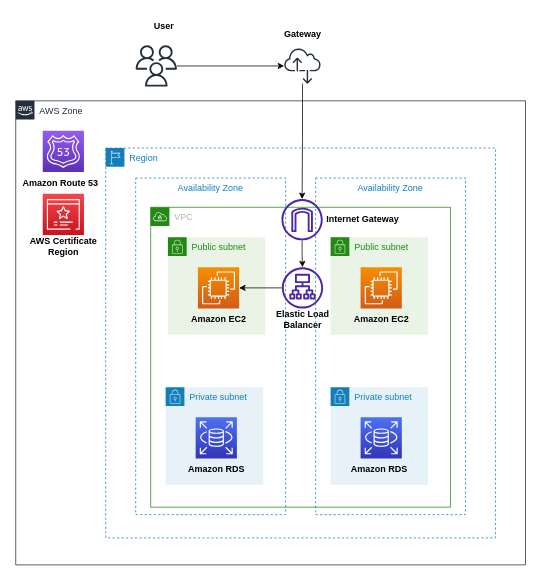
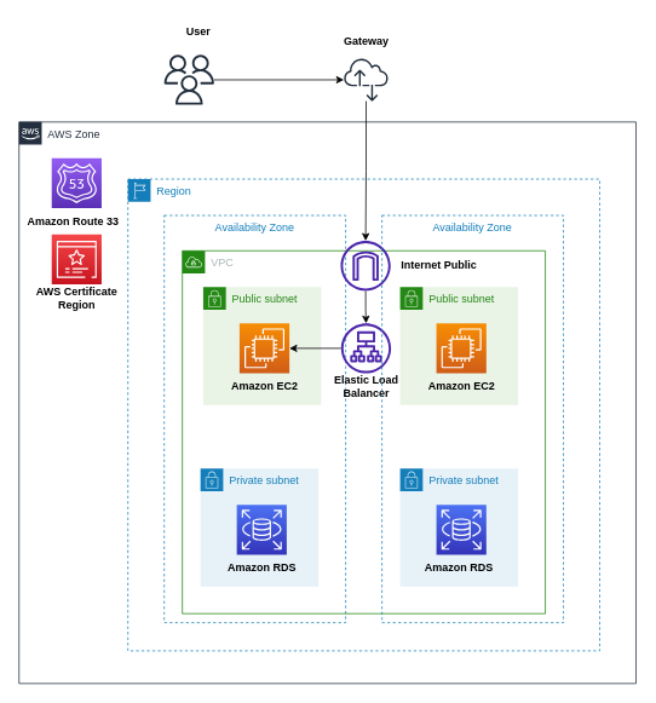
  <mxCell id="0" />
  <mxCell id="1" parent="0" />
  <mxCell id="2" value="AWS Zone" style="points=[[0,0],[0.25,0],[0.5,0],[0.75,0],[1,0],[1,0.25],[1,0.5],[1,0.75],[1,1],[0.75,1],[0.5,1],[0.25,1],[0,1],[0,0.75],[0,0.5],[0,0.25]];outlineConnect=0;gradientColor=none;html=1;whiteSpace=wrap;fontSize=12;fontStyle=0;container=1;pointerEvents=0;collapsible=0;recursiveResize=0;shape=mxgraph.aws4.group;grIcon=mxgraph.aws4.group_aws_cloud_alt;strokeColor=#232F3E;fillColor=none;verticalAlign=top;align=left;spacingLeft=30;fontColor=#232F3E;dashed=0;" parent="1" vertex="1"><mxGeometry x="20" y="134" width="680" height="619" as="geometry" /></mxCell>
  <mxCell id="3" value="Region" style="points=[[0,0],[0.25,0],[0.5,0],[0.75,0],[1,0],[1,0.25],[1,0.5],[1,0.75],[1,1],[0.75,1],[0.5,1],[0.25,1],[0,1],[0,0.75],[0,0.5],[0,0.25]];outlineConnect=0;gradientColor=none;html=1;whiteSpace=wrap;fontSize=12;fontStyle=0;container=1;pointerEvents=0;collapsible=0;recursiveResize=0;shape=mxgraph.aws4.group;grIcon=mxgraph.aws4.group_region;strokeColor=#147EBA;fillColor=none;verticalAlign=top;align=left;spacingLeft=30;fontColor=#147EBA;dashed=1;" parent="2" vertex="1"><mxGeometry x="120" y="63" width="520" height="520" as="geometry" /></mxCell>
  <mxCell id="4" value="Availability Zone" style="fillColor=none;strokeColor=#147EBA;dashed=1;verticalAlign=top;fontStyle=0;fontColor=#147EBA;whiteSpace=wrap;html=1;" parent="3" vertex="1"><mxGeometry x="40" y="40" width="200" height="449" as="geometry" /></mxCell>
  <mxCell id="5" value="VPC" style="points=[[0,0],[0.25,0],[0.5,0],[0.75,0],[1,0],[1,0.25],[1,0.5],[1,0.75],[1,1],[0.75,1],[0.5,1],[0.25,1],[0,1],[0,0.75],[0,0.5],[0,0.25]];outlineConnect=0;gradientColor=none;html=1;whiteSpace=wrap;fontSize=12;fontStyle=0;container=1;pointerEvents=0;collapsible=0;recursiveResize=0;shape=mxgraph.aws4.group;grIcon=mxgraph.aws4.group_vpc;strokeColor=#248814;fillColor=none;verticalAlign=top;align=left;spacingLeft=30;fontColor=#AAB7B8;dashed=0;" parent="3" vertex="1"><mxGeometry x="60" y="79" width="400" height="400" as="geometry" /></mxCell>
  <mxCell id="6" value="" style="edgeStyle=orthogonalEdgeStyle;rounded=0;orthogonalLoop=1;jettySize=auto;html=1;" parent="5" source="7" target="8" edge="1"><mxGeometry relative="1" as="geometry" /></mxCell>
  <mxCell id="7" value="" style="sketch=0;outlineConnect=0;fontColor=#232F3E;gradientColor=none;fillColor=#4D27AA;strokeColor=none;dashed=0;verticalLabelPosition=bottom;verticalAlign=top;align=center;html=1;fontSize=12;fontStyle=0;aspect=fixed;pointerEvents=1;shape=mxgraph.aws4.internet_gateway;" parent="5" vertex="1"><mxGeometry x="174.5" y="-11" width="55" height="55" as="geometry" /></mxCell>
  <mxCell id="8" value="" style="sketch=0;outlineConnect=0;fontColor=#232F3E;gradientColor=none;fillColor=#4D27AA;strokeColor=none;dashed=0;verticalLabelPosition=bottom;verticalAlign=top;align=center;html=1;fontSize=12;fontStyle=0;aspect=fixed;pointerEvents=1;shape=mxgraph.aws4.application_load_balancer;" parent="5" vertex="1"><mxGeometry x="175" y="80" width="55" height="55" as="geometry" /></mxCell>
  <mxCell id="9" value="&lt;b&gt;Elastic Load Balancer&lt;/b&gt;" style="text;html=1;strokeColor=none;fillColor=none;align=center;verticalAlign=middle;whiteSpace=wrap;rounded=0;" parent="5" vertex="1"><mxGeometry x="145.75" y="135" width="113.5" height="30" as="geometry" /></mxCell>
  <mxCell id="10" value="Availability Zone" style="fillColor=none;strokeColor=#147EBA;dashed=1;verticalAlign=top;fontStyle=0;fontColor=#147EBA;whiteSpace=wrap;html=1;" parent="3" vertex="1"><mxGeometry x="280" y="40" width="200" height="449" as="geometry" /></mxCell>
  <mxCell id="11" value="Private subnet" style="points=[[0,0],[0.25,0],[0.5,0],[0.75,0],[1,0],[1,0.25],[1,0.5],[1,0.75],[1,1],[0.75,1],[0.5,1],[0.25,1],[0,1],[0,0.75],[0,0.5],[0,0.25]];outlineConnect=0;gradientColor=none;html=1;whiteSpace=wrap;fontSize=12;fontStyle=0;container=1;pointerEvents=0;collapsible=0;recursiveResize=0;shape=mxgraph.aws4.group;grIcon=mxgraph.aws4.group_security_group;grStroke=0;strokeColor=#147EBA;fillColor=#E6F2F8;verticalAlign=top;align=left;spacingLeft=30;fontColor=#147EBA;dashed=0;" parent="3" vertex="1"><mxGeometry x="80" y="319" width="130" height="130" as="geometry" /></mxCell>
  <mxCell id="12" value="" style="sketch=0;points=[[0,0,0],[0.25,0,0],[0.5,0,0],[0.75,0,0],[1,0,0],[0,1,0],[0.25,1,0],[0.5,1,0],[0.75,1,0],[1,1,0],[0,0.25,0],[0,0.5,0],[0,0.75,0],[1,0.25,0],[1,0.5,0],[1,0.75,0]];outlineConnect=0;fontColor=#232F3E;gradientColor=#4D72F3;gradientDirection=north;fillColor=#3334B9;strokeColor=#ffffff;dashed=0;verticalLabelPosition=bottom;verticalAlign=top;align=center;html=1;fontSize=12;fontStyle=0;aspect=fixed;shape=mxgraph.aws4.resourceIcon;resIcon=mxgraph.aws4.rds;" parent="11" vertex="1"><mxGeometry x="40" y="40" width="55" height="55" as="geometry" /></mxCell>
  <mxCell id="13" value="&lt;b&gt;Amazon RDS&lt;/b&gt;" style="text;html=1;strokeColor=none;fillColor=none;align=center;verticalAlign=middle;whiteSpace=wrap;rounded=0;" parent="11" vertex="1"><mxGeometry x="10.75" y="95" width="113.5" height="30" as="geometry" /></mxCell>
  <mxCell id="14" value="Public subnet" style="points=[[0,0],[0.25,0],[0.5,0],[0.75,0],[1,0],[1,0.25],[1,0.5],[1,0.75],[1,1],[0.75,1],[0.5,1],[0.25,1],[0,1],[0,0.75],[0,0.5],[0,0.25]];outlineConnect=0;gradientColor=none;html=1;whiteSpace=wrap;fontSize=12;fontStyle=0;container=1;pointerEvents=0;collapsible=0;recursiveResize=0;shape=mxgraph.aws4.group;grIcon=mxgraph.aws4.group_security_group;grStroke=0;strokeColor=#248814;fillColor=#E9F3E6;verticalAlign=top;align=left;spacingLeft=30;fontColor=#248814;dashed=0;" parent="3" vertex="1"><mxGeometry x="300" y="119" width="130" height="130" as="geometry" /></mxCell>
  <mxCell id="15" value="" style="sketch=0;points=[[0,0,0],[0.25,0,0],[0.5,0,0],[0.75,0,0],[1,0,0],[0,1,0],[0.25,1,0],[0.5,1,0],[0.75,1,0],[1,1,0],[0,0.25,0],[0,0.5,0],[0,0.75,0],[1,0.25,0],[1,0.5,0],[1,0.75,0]];outlineConnect=0;fontColor=#232F3E;gradientColor=#F78E04;gradientDirection=north;fillColor=#D05C17;strokeColor=#ffffff;dashed=0;verticalLabelPosition=bottom;verticalAlign=top;align=center;html=1;fontSize=12;fontStyle=0;aspect=fixed;shape=mxgraph.aws4.resourceIcon;resIcon=mxgraph.aws4.ec2;" parent="14" vertex="1"><mxGeometry x="40" y="40" width="55" height="55" as="geometry" /></mxCell>
  <mxCell id="16" value="&lt;b&gt;Amazon EC2&lt;/b&gt;" style="text;html=1;strokeColor=none;fillColor=none;align=center;verticalAlign=middle;whiteSpace=wrap;rounded=0;" parent="14" vertex="1"><mxGeometry x="10.75" y="95" width="113.5" height="30" as="geometry" /></mxCell>
  <mxCell id="17" value="Private subnet" style="points=[[0,0],[0.25,0],[0.5,0],[0.75,0],[1,0],[1,0.25],[1,0.5],[1,0.75],[1,1],[0.75,1],[0.5,1],[0.25,1],[0,1],[0,0.75],[0,0.5],[0,0.25]];outlineConnect=0;gradientColor=none;html=1;whiteSpace=wrap;fontSize=12;fontStyle=0;container=1;pointerEvents=0;collapsible=0;recursiveResize=0;shape=mxgraph.aws4.group;grIcon=mxgraph.aws4.group_security_group;grStroke=0;strokeColor=#147EBA;fillColor=#E6F2F8;verticalAlign=top;align=left;spacingLeft=30;fontColor=#147EBA;dashed=0;" parent="3" vertex="1"><mxGeometry x="300" y="319" width="130" height="130" as="geometry" /></mxCell>
  <mxCell id="18" value="&lt;b&gt;Amazon RDS&lt;/b&gt;" style="text;html=1;strokeColor=none;fillColor=none;align=center;verticalAlign=middle;whiteSpace=wrap;rounded=0;" parent="17" vertex="1"><mxGeometry x="8.25" y="95" width="113.5" height="30" as="geometry" /></mxCell>
  <mxCell id="19" value="" style="sketch=0;points=[[0,0,0],[0.25,0,0],[0.5,0,0],[0.75,0,0],[1,0,0],[0,1,0],[0.25,1,0],[0.5,1,0],[0.75,1,0],[1,1,0],[0,0.25,0],[0,0.5,0],[0,0.75,0],[1,0.25,0],[1,0.5,0],[1,0.75,0]];outlineConnect=0;fontColor=#232F3E;gradientColor=#4D72F3;gradientDirection=north;fillColor=#3334B9;strokeColor=#ffffff;dashed=0;verticalLabelPosition=bottom;verticalAlign=top;align=center;html=1;fontSize=12;fontStyle=0;aspect=fixed;shape=mxgraph.aws4.resourceIcon;resIcon=mxgraph.aws4.rds;" parent="3" vertex="1"><mxGeometry x="340" y="359" width="55" height="55" as="geometry" /></mxCell>
- <mxCell id="20" value="&lt;b&gt;Internet Gateway&lt;/b&gt;" style="text;html=1;strokeColor=none;fillColor=none;align=center;verticalAlign=middle;whiteSpace=wrap;rounded=0;" parent="3" vertex="1"><mxGeometry x="286" y="80" width="113.5" height="30" as="geometry" /></mxCell>
+ <mxCell id="20" value="&lt;b&gt;Internet Public&lt;/b&gt;" style="text;html=1;strokeColor=none;fillColor=none;align=center;verticalAlign=middle;whiteSpace=wrap;rounded=0;" parent="3" vertex="1"><mxGeometry x="286" y="80" width="113.5" height="30" as="geometry" /></mxCell>
  <mxCell id="21" value="" style="sketch=0;points=[[0,0,0],[0.25,0,0],[0.5,0,0],[0.75,0,0],[1,0,0],[0,1,0],[0.25,1,0],[0.5,1,0],[0.75,1,0],[1,1,0],[0,0.25,0],[0,0.5,0],[0,0.75,0],[1,0.25,0],[1,0.5,0],[1,0.75,0]];outlineConnect=0;fontColor=#232F3E;gradientColor=#945DF2;gradientDirection=north;fillColor=#5A30B5;strokeColor=#ffffff;dashed=0;verticalLabelPosition=bottom;verticalAlign=top;align=center;html=1;fontSize=12;fontStyle=0;aspect=fixed;shape=mxgraph.aws4.resourceIcon;resIcon=mxgraph.aws4.route_53;" parent="2" vertex="1"><mxGeometry x="36" y="40" width="55" height="55" as="geometry" /></mxCell>
- <mxCell id="22" value="&lt;b&gt;Amazon Route 53&lt;/b&gt;" style="text;html=1;strokeColor=none;fillColor=none;align=center;verticalAlign=middle;whiteSpace=wrap;rounded=0;" parent="2" vertex="1"><mxGeometry x="3" y="95" width="113.5" height="30" as="geometry" /></mxCell>
+ <mxCell id="22" value="&lt;b&gt;Amazon Route 33&lt;/b&gt;" style="text;html=1;strokeColor=none;fillColor=none;align=center;verticalAlign=middle;whiteSpace=wrap;rounded=0;" parent="2" vertex="1"><mxGeometry x="3" y="95" width="113.5" height="30" as="geometry" /></mxCell>
  <mxCell id="23" value="" style="sketch=0;points=[[0,0,0],[0.25,0,0],[0.5,0,0],[0.75,0,0],[1,0,0],[0,1,0],[0.25,1,0],[0.5,1,0],[0.75,1,0],[1,1,0],[0,0.25,0],[0,0.5,0],[0,0.75,0],[1,0.25,0],[1,0.5,0],[1,0.75,0]];outlineConnect=0;fontColor=#232F3E;gradientColor=#F54749;gradientDirection=north;fillColor=#C7131F;strokeColor=#ffffff;dashed=0;verticalLabelPosition=bottom;verticalAlign=top;align=center;html=1;fontSize=12;fontStyle=0;aspect=fixed;shape=mxgraph.aws4.resourceIcon;resIcon=mxgraph.aws4.certificate_manager_3;" parent="2" vertex="1"><mxGeometry x="36" y="124" width="55" height="55" as="geometry" /></mxCell>
  <mxCell id="24" value="&lt;b&gt;AWS Certificate Region&lt;/b&gt;" style="text;html=1;strokeColor=none;fillColor=none;align=center;verticalAlign=middle;whiteSpace=wrap;rounded=0;" parent="2" vertex="1"><mxGeometry x="6.75" y="179" width="113.5" height="30" as="geometry" /></mxCell>
  <mxCell id="25" value="Public subnet" style="points=[[0,0],[0.25,0],[0.5,0],[0.75,0],[1,0],[1,0.25],[1,0.5],[1,0.75],[1,1],[0.75,1],[0.5,1],[0.25,1],[0,1],[0,0.75],[0,0.5],[0,0.25]];outlineConnect=0;gradientColor=none;html=1;whiteSpace=wrap;fontSize=12;fontStyle=0;container=1;pointerEvents=0;collapsible=0;recursiveResize=0;shape=mxgraph.aws4.group;grIcon=mxgraph.aws4.group_security_group;grStroke=0;strokeColor=#248814;fillColor=#E9F3E6;verticalAlign=top;align=left;spacingLeft=30;fontColor=#248814;dashed=0;" parent="1" vertex="1"><mxGeometry x="223" y="316" width="130" height="130" as="geometry" /></mxCell>
  <mxCell id="26" value="" style="sketch=0;points=[[0,0,0],[0.25,0,0],[0.5,0,0],[0.75,0,0],[1,0,0],[0,1,0],[0.25,1,0],[0.5,1,0],[0.75,1,0],[1,1,0],[0,0.25,0],[0,0.5,0],[0,0.75,0],[1,0.25,0],[1,0.5,0],[1,0.75,0]];outlineConnect=0;fontColor=#232F3E;gradientColor=#F78E04;gradientDirection=north;fillColor=#D05C17;strokeColor=#ffffff;dashed=0;verticalLabelPosition=bottom;verticalAlign=top;align=center;html=1;fontSize=12;fontStyle=0;aspect=fixed;shape=mxgraph.aws4.resourceIcon;resIcon=mxgraph.aws4.ec2;" parent="25" vertex="1"><mxGeometry x="40" y="40" width="55" height="55" as="geometry" /></mxCell>
  <mxCell id="27" value="&lt;b&gt;Amazon EC2&lt;/b&gt;" style="text;html=1;strokeColor=none;fillColor=none;align=center;verticalAlign=middle;whiteSpace=wrap;rounded=0;" parent="25" vertex="1"><mxGeometry x="10.75" y="95" width="113.5" height="30" as="geometry" /></mxCell>
  <mxCell id="28" style="edgeStyle=orthogonalEdgeStyle;rounded=0;orthogonalLoop=1;jettySize=auto;html=1;" parent="1" source="29" target="32" edge="1"><mxGeometry relative="1" as="geometry" /></mxCell>
  <mxCell id="29" value="" style="sketch=0;outlineConnect=0;fontColor=#232F3E;gradientColor=none;fillColor=#232F3D;strokeColor=none;dashed=0;verticalLabelPosition=bottom;verticalAlign=top;align=center;html=1;fontSize=12;fontStyle=0;aspect=fixed;pointerEvents=1;shape=mxgraph.aws4.users;" parent="1" vertex="1"><mxGeometry x="180" y="60" width="55" height="55" as="geometry" /></mxCell>
  <mxCell id="30" style="edgeStyle=orthogonalEdgeStyle;rounded=0;orthogonalLoop=1;jettySize=auto;html=1;" parent="1" source="8" target="26" edge="1"><mxGeometry relative="1" as="geometry" /></mxCell>
  <mxCell id="31" style="edgeStyle=orthogonalEdgeStyle;rounded=0;orthogonalLoop=1;jettySize=auto;html=1;" parent="1" source="32" target="7" edge="1"><mxGeometry relative="1" as="geometry" /></mxCell>
  <mxCell id="32" value="" style="sketch=0;outlineConnect=0;fontColor=#232F3E;gradientColor=none;fillColor=#232F3D;strokeColor=none;dashed=0;verticalLabelPosition=bottom;verticalAlign=top;align=center;html=1;fontSize=12;fontStyle=0;aspect=fixed;pointerEvents=1;shape=mxgraph.aws4.internet_alt2;" parent="1" vertex="1"><mxGeometry x="378" y="60" width="49" height="55" as="geometry" /></mxCell>
  <mxCell id="33" value="&lt;b&gt;User&lt;/b&gt;" style="text;html=1;strokeColor=none;fillColor=none;align=center;verticalAlign=middle;whiteSpace=wrap;rounded=0;" parent="1" vertex="1"><mxGeometry x="160.75" y="20" width="113.5" height="30" as="geometry" /></mxCell>
  <mxCell id="34" value="&lt;b&gt;Gateway&lt;/b&gt;" style="text;html=1;strokeColor=none;fillColor=none;align=center;verticalAlign=middle;whiteSpace=wrap;rounded=0;" parent="1" vertex="1"><mxGeometry x="345.75" y="30" width="113.5" height="30" as="geometry" /></mxCell>
